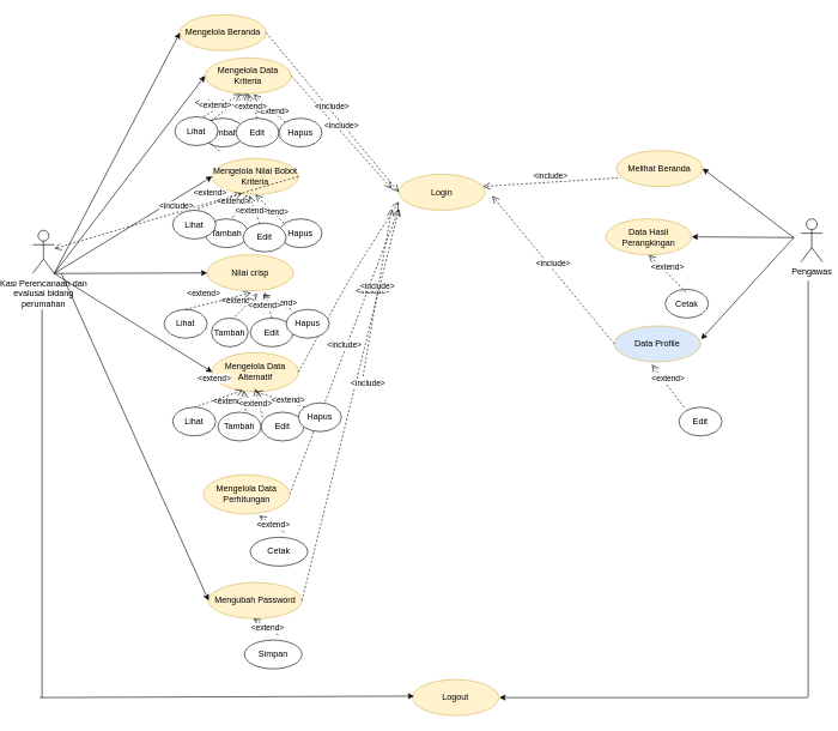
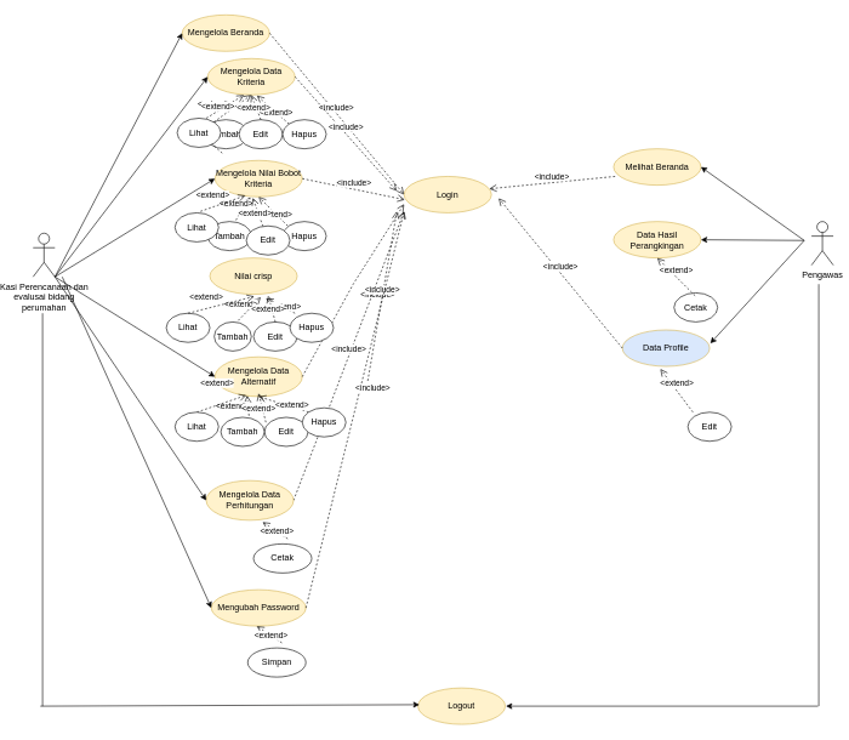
  <mxCell id="0" />
  <mxCell id="1" parent="0" />
  <mxCell id="2" value="Kasi Perencanaan dan&lt;br&gt;evalusai bidang &lt;br&gt;perumahan" style="shape=umlActor;verticalLabelPosition=bottom;verticalAlign=top;html=1;outlineConnect=0;" parent="1" vertex="1"><mxGeometry x="20" y="320" width="30" height="60" as="geometry" /></mxCell>
  <mxCell id="3" value="Mengelola Beranda" style="ellipse;whiteSpace=wrap;html=1;fillColor=#fff2cc;strokeColor=#d6b656;" parent="1" vertex="1"><mxGeometry x="225" y="20" width="120" height="50" as="geometry" /></mxCell>
  <mxCell id="4" value="Mengelola Data Kriteria" style="ellipse;whiteSpace=wrap;html=1;fillColor=#fff2cc;strokeColor=#d6b656;" parent="1" vertex="1"><mxGeometry x="260" y="80" width="120" height="50" as="geometry" /></mxCell>
  <mxCell id="5" value="Mengelola Data Alternatif" style="ellipse;whiteSpace=wrap;html=1;fillColor=#fff2cc;strokeColor=#d6b656;" parent="1" vertex="1"><mxGeometry x="270" y="490" width="120" height="54.5" as="geometry" /></mxCell>
  <mxCell id="6" value="Mengelola Nilai Bobot Kriteria" style="ellipse;whiteSpace=wrap;html=1;fillColor=#fff2cc;strokeColor=#d6b656;" parent="1" vertex="1"><mxGeometry x="270" y="220" width="120" height="50" as="geometry" /></mxCell>
  <mxCell id="7" value="Login" style="ellipse;whiteSpace=wrap;html=1;fillColor=#fff2cc;strokeColor=#d6b656;" parent="1" vertex="1"><mxGeometry x="530" y="242" width="120" height="50" as="geometry" /></mxCell>
- <mxCell id="8" value="Melihat Beranda" style="ellipse;whiteSpace=wrap;html=1;fillColor=#fff2cc;strokeColor=#d6b656;" parent="1" vertex="1"><mxGeometry x="833" y="209" width="120" height="50" as="geometry" /></mxCell>
+ <mxCell id="8" value="Melihat Beranda" style="ellipse;whiteSpace=wrap;html=1;fillColor=#fff2cc;strokeColor=#d6b656;" parent="1" vertex="1"><mxGeometry x="818" y="204" width="120" height="50" as="geometry" /></mxCell>
  <mxCell id="9" value="Data Hasil Perangkingan" style="ellipse;whiteSpace=wrap;html=1;fillColor=#fff2cc;strokeColor=#d6b656;" parent="1" vertex="1"><mxGeometry x="818" y="304" width="120" height="50" as="geometry" /></mxCell>
  <mxCell id="10" value="Pengawas" style="shape=umlActor;verticalLabelPosition=bottom;verticalAlign=top;html=1;outlineConnect=0;" parent="1" vertex="1"><mxGeometry x="1090" y="304" width="30" height="60" as="geometry" /></mxCell>
  <mxCell id="11" value="" style="endArrow=classic;html=1;rounded=0;entryX=0;entryY=0.5;entryDx=0;entryDy=0;exitX=1;exitY=1;exitDx=0;exitDy=0;exitPerimeter=0;" parent="1" source="2" target="3" edge="1"><mxGeometry width="50" height="50" relative="1" as="geometry"><mxPoint x="120" y="260" as="sourcePoint" /><mxPoint x="510" y="218" as="targetPoint" /></mxGeometry></mxCell>
  <mxCell id="12" value="" style="endArrow=classic;html=1;rounded=0;entryX=0;entryY=0.5;entryDx=0;entryDy=0;" parent="1" target="5" edge="1"><mxGeometry width="50" height="50" relative="1" as="geometry"><mxPoint x="50" y="380" as="sourcePoint" /><mxPoint x="250" y="410" as="targetPoint" /></mxGeometry></mxCell>
  <mxCell id="13" value="" style="endArrow=classic;html=1;rounded=0;entryX=0;entryY=0.5;entryDx=0;entryDy=0;" parent="1" target="4" edge="1"><mxGeometry width="50" height="50" relative="1" as="geometry"><mxPoint x="50" y="380" as="sourcePoint" /><mxPoint x="250" y="272" as="targetPoint" /></mxGeometry></mxCell>
  <mxCell id="14" value="" style="endArrow=classic;html=1;rounded=0;entryX=0;entryY=0.5;entryDx=0;entryDy=0;" parent="1" target="6" edge="1"><mxGeometry width="50" height="50" relative="1" as="geometry"><mxPoint x="50" y="380" as="sourcePoint" /><mxPoint x="510" y="272" as="targetPoint" /></mxGeometry></mxCell>
  <mxCell id="15" value="&amp;lt;include&amp;gt;" style="html=1;verticalAlign=bottom;endArrow=open;dashed=1;endSize=8;rounded=0;exitX=1;exitY=0.5;exitDx=0;exitDy=0;entryX=0;entryY=0.5;entryDx=0;entryDy=0;" parent="1" source="3" target="7" edge="1"><mxGeometry relative="1" as="geometry"><mxPoint x="371" y="81" as="sourcePoint" /><mxPoint x="528" y="212" as="targetPoint" /></mxGeometry></mxCell>
- <mxCell id="16" value="&amp;lt;include&amp;gt;" style="html=1;verticalAlign=bottom;endArrow=open;dashed=1;endSize=8;rounded=0;exitX=1;exitY=0.5;exitDx=0;exitDy=0;" parent="1" source="6" target="2" edge="1"><mxGeometry relative="1" as="geometry"><mxPoint x="391" y="155" as="sourcePoint" /><mxPoint x="550" y="287" as="targetPoint" /></mxGeometry></mxCell>
+ <mxCell id="16" value="&amp;lt;include&amp;gt;" style="html=1;verticalAlign=bottom;endArrow=open;dashed=1;endSize=8;rounded=0;exitX=1;exitY=0.5;exitDx=0;exitDy=0;entryX=0.008;entryY=0.64;entryDx=0;entryDy=0;entryPerimeter=0;" parent="1" source="6" target="7" edge="1"><mxGeometry relative="1" as="geometry"><mxPoint x="391" y="155" as="sourcePoint" /><mxPoint x="550" y="287" as="targetPoint" /></mxGeometry></mxCell>
  <mxCell id="17" value="&amp;lt;include&amp;gt;" style="html=1;verticalAlign=bottom;endArrow=open;dashed=1;endSize=8;rounded=0;exitX=1;exitY=0.5;exitDx=0;exitDy=0;" parent="1" source="4" edge="1"><mxGeometry relative="1" as="geometry"><mxPoint x="411" y="175" as="sourcePoint" /><mxPoint x="520" y="262" as="targetPoint" /></mxGeometry></mxCell>
  <mxCell id="18" value="&amp;lt;include&amp;gt;" style="html=1;verticalAlign=bottom;endArrow=open;dashed=1;endSize=8;rounded=0;exitX=1;exitY=0.5;exitDx=0;exitDy=0;" parent="1" edge="1" source="5"><mxGeometry x="0.03" y="-41" relative="1" as="geometry"><mxPoint x="390" y="480" as="sourcePoint" /><mxPoint x="530" y="280" as="targetPoint" /><Array as="points"><mxPoint x="460" y="390" /></Array><mxPoint as="offset" /></mxGeometry></mxCell>
  <mxCell id="19" value="&amp;lt;include&amp;gt;" style="html=1;verticalAlign=bottom;endArrow=open;dashed=1;endSize=8;rounded=0;exitX=0.017;exitY=0.76;exitDx=0;exitDy=0;exitPerimeter=0;entryX=0.975;entryY=0.34;entryDx=0;entryDy=0;entryPerimeter=0;" parent="1" source="8" target="7" edge="1"><mxGeometry relative="1" as="geometry"><mxPoint x="381" y="145" as="sourcePoint" /><mxPoint x="540" y="277" as="targetPoint" /></mxGeometry></mxCell>
  <mxCell id="20" value="" style="endArrow=classic;html=1;rounded=0;entryX=1;entryY=0.5;entryDx=0;entryDy=0;" parent="1" target="8" edge="1"><mxGeometry width="50" height="50" relative="1" as="geometry"><mxPoint x="1080" y="330" as="sourcePoint" /><mxPoint x="840" y="252" as="targetPoint" /></mxGeometry></mxCell>
  <mxCell id="21" value="" style="endArrow=classic;html=1;rounded=0;entryX=1;entryY=0.5;entryDx=0;entryDy=0;" parent="1" target="9" edge="1"><mxGeometry width="50" height="50" relative="1" as="geometry"><mxPoint x="1080" y="330" as="sourcePoint" /><mxPoint x="940" y="402" as="targetPoint" /></mxGeometry></mxCell>
  <mxCell id="22" value="Mengubah Password" style="ellipse;whiteSpace=wrap;html=1;fillColor=#fff2cc;strokeColor=#d6b656;" parent="1" vertex="1"><mxGeometry x="265" y="810" width="130" height="50" as="geometry" /></mxCell>
  <mxCell id="23" value="Logout" style="ellipse;whiteSpace=wrap;html=1;fillColor=#fff2cc;strokeColor=#d6b656;" parent="1" vertex="1"><mxGeometry x="549" y="945" width="120" height="50" as="geometry" /></mxCell>
  <mxCell id="24" value="" style="endArrow=none;html=1;rounded=0;strokeColor=#050000;" parent="1" edge="1"><mxGeometry width="50" height="50" relative="1" as="geometry"><mxPoint x="33" y="970" as="sourcePoint" /><mxPoint x="33" y="430" as="targetPoint" /></mxGeometry></mxCell>
  <mxCell id="25" value="" style="endArrow=classic;html=1;rounded=0;strokeColor=#050000;" parent="1" edge="1"><mxGeometry width="50" height="50" relative="1" as="geometry"><mxPoint x="30" y="970" as="sourcePoint" /><mxPoint x="551" y="968" as="targetPoint" /></mxGeometry></mxCell>
  <mxCell id="26" value="" style="endArrow=none;html=1;rounded=0;strokeColor=#050000;" parent="1" edge="1"><mxGeometry width="50" height="50" relative="1" as="geometry"><mxPoint x="1100" y="970" as="sourcePoint" /><mxPoint x="1100" y="390" as="targetPoint" /></mxGeometry></mxCell>
  <mxCell id="27" value="" style="endArrow=classic;html=1;rounded=0;strokeColor=#050000;" parent="1" edge="1"><mxGeometry width="50" height="50" relative="1" as="geometry"><mxPoint x="1099" y="970" as="sourcePoint" /><mxPoint x="670" y="970" as="targetPoint" /></mxGeometry></mxCell>
  <mxCell id="28" value="Data Profile" style="ellipse;whiteSpace=wrap;html=1;fillColor=#dae8fc;strokeColor=#d6b656;" parent="1" vertex="1"><mxGeometry x="830" y="453" width="120" height="50" as="geometry" /></mxCell>
  <mxCell id="29" value="&amp;lt;include&amp;gt;" style="html=1;verticalAlign=bottom;endArrow=open;dashed=1;endSize=8;rounded=0;entryX=1;entryY=0.4;entryDx=0;entryDy=0;entryPerimeter=0;exitX=0;exitY=0.5;exitDx=0;exitDy=0;" parent="1" source="28" edge="1"><mxGeometry relative="1" as="geometry"><mxPoint x="810" y="464" as="sourcePoint" /><mxPoint x="660" y="272" as="targetPoint" /></mxGeometry></mxCell>
  <mxCell id="30" value="" style="endArrow=classic;html=1;rounded=0;entryX=1.008;entryY=0.369;entryDx=0;entryDy=0;entryPerimeter=0;" parent="1" target="28" edge="1"><mxGeometry width="50" height="50" relative="1" as="geometry"><mxPoint x="1080" y="330" as="sourcePoint" /><mxPoint x="940" y="404" as="targetPoint" /></mxGeometry></mxCell>
  <mxCell id="31" value="Tambah" style="ellipse;whiteSpace=wrap;html=1;" parent="1" vertex="1"><mxGeometry x="255" y="164" width="60" height="40" as="geometry" /></mxCell>
  <mxCell id="32" value="Edit" style="ellipse;whiteSpace=wrap;html=1;" parent="1" vertex="1"><mxGeometry x="303" y="164" width="60" height="40" as="geometry" /></mxCell>
  <mxCell id="33" value="Hapus" style="ellipse;whiteSpace=wrap;html=1;" parent="1" vertex="1"><mxGeometry x="363" y="164" width="60" height="40" as="geometry" /></mxCell>
  <mxCell id="34" value="Hapus" style="ellipse;whiteSpace=wrap;html=1;" parent="1" vertex="1"><mxGeometry x="363" y="304" width="60" height="40" as="geometry" /></mxCell>
  <mxCell id="35" value="Tambah" style="ellipse;whiteSpace=wrap;html=1;" parent="1" vertex="1"><mxGeometry x="260" y="304" width="60" height="40" as="geometry" /></mxCell>
  <mxCell id="36" value="Lihat" style="ellipse;whiteSpace=wrap;html=1;" parent="1" vertex="1"><mxGeometry x="215" y="292" width="60" height="40" as="geometry" /></mxCell>
  <mxCell id="37" value="Cetak" style="ellipse;whiteSpace=wrap;html=1;" parent="1" vertex="1"><mxGeometry x="323" y="747" width="80" height="40" as="geometry" /></mxCell>
  <mxCell id="38" value="Cetak" style="ellipse;whiteSpace=wrap;html=1;" parent="1" vertex="1"><mxGeometry x="901" y="402" width="60" height="40" as="geometry" /></mxCell>
  <mxCell id="39" value="Edit" style="ellipse;whiteSpace=wrap;html=1;" parent="1" vertex="1"><mxGeometry x="920" y="566" width="60" height="40" as="geometry" /></mxCell>
  <mxCell id="40" value="&amp;lt;extend&amp;gt;" style="html=1;verticalAlign=bottom;endArrow=open;dashed=1;endSize=8;rounded=0;entryX=0.377;entryY=1.071;entryDx=0;entryDy=0;entryPerimeter=0;" parent="1" edge="1"><mxGeometry relative="1" as="geometry"><mxPoint x="927" y="566" as="sourcePoint" /><mxPoint x="882.24" y="506.55" as="targetPoint" /><Array as="points" /></mxGeometry></mxCell>
  <mxCell id="41" value="&amp;lt;extend&amp;gt;" style="html=1;verticalAlign=bottom;endArrow=open;dashed=1;endSize=8;rounded=0;entryX=0.5;entryY=1;entryDx=0;entryDy=0;" parent="1" target="9" edge="1"><mxGeometry relative="1" as="geometry"><mxPoint x="930" y="406" as="sourcePoint" /><mxPoint x="873.24" y="339.55" as="targetPoint" /><Array as="points" /></mxGeometry></mxCell>
  <mxCell id="42" value="&amp;lt;extend&amp;gt;" style="html=1;verticalAlign=bottom;endArrow=open;dashed=1;endSize=8;rounded=0;exitX=0;exitY=0;exitDx=0;exitDy=0;entryX=0.564;entryY=1.018;entryDx=0;entryDy=0;entryPerimeter=0;" parent="1" source="33" target="4" edge="1"><mxGeometry x="-0.398" y="7" relative="1" as="geometry"><mxPoint x="752" y="478" as="sourcePoint" /><mxPoint x="330" y="140" as="targetPoint" /><Array as="points" /><mxPoint as="offset" /></mxGeometry></mxCell>
  <mxCell id="43" value="&amp;lt;extend&amp;gt;" style="html=1;verticalAlign=bottom;endArrow=open;dashed=1;endSize=8;rounded=0;exitX=0.667;exitY=0;exitDx=0;exitDy=0;exitPerimeter=0;entryX=0.417;entryY=1;entryDx=0;entryDy=0;entryPerimeter=0;" parent="1" source="69" target="4" edge="1"><mxGeometry x="-0.501" y="3" relative="1" as="geometry"><mxPoint x="398.787" y="239.858" as="sourcePoint" /><mxPoint x="352.13" y="201.298" as="targetPoint" /><Array as="points" /><mxPoint as="offset" /></mxGeometry></mxCell>
  <mxCell id="44" value="&amp;lt;extend&amp;gt;" style="html=1;verticalAlign=bottom;endArrow=open;dashed=1;endSize=8;rounded=0;startArrow=none;" parent="1" edge="1" source="69"><mxGeometry x="-0.608" y="7" relative="1" as="geometry"><mxPoint x="280" y="210" as="sourcePoint" /><mxPoint x="320" y="130" as="targetPoint" /><Array as="points" /><mxPoint as="offset" /></mxGeometry></mxCell>
  <mxCell id="45" value="&amp;lt;extend&amp;gt;" style="html=1;verticalAlign=bottom;endArrow=open;dashed=1;endSize=8;rounded=0;exitX=0.5;exitY=0;exitDx=0;exitDy=0;entryX=0.5;entryY=1;entryDx=0;entryDy=0;" parent="1" source="32" target="4" edge="1"><mxGeometry x="-0.398" y="7" relative="1" as="geometry"><mxPoint x="398.787" y="239.858" as="sourcePoint" /><mxPoint x="320" y="201" as="targetPoint" /><Array as="points" /><mxPoint as="offset" /></mxGeometry></mxCell>
  <mxCell id="46" value="&amp;lt;extend&amp;gt;" style="html=1;verticalAlign=bottom;endArrow=open;dashed=1;endSize=8;rounded=0;entryX=0.5;entryY=1;entryDx=0;entryDy=0;" parent="1" edge="1" target="6"><mxGeometry x="-0.398" y="7" relative="1" as="geometry"><mxPoint x="370" y="310" as="sourcePoint" /><mxPoint x="344.04" y="314.25" as="targetPoint" /><Array as="points" /><mxPoint as="offset" /></mxGeometry></mxCell>
  <mxCell id="47" value="&amp;lt;extend&amp;gt;" style="html=1;verticalAlign=bottom;endArrow=open;dashed=1;endSize=8;rounded=0;exitX=0.646;exitY=-0.05;exitDx=0;exitDy=0;exitPerimeter=0;entryX=0.406;entryY=1.009;entryDx=0;entryDy=0;entryPerimeter=0;" parent="1" source="35" edge="1" target="6"><mxGeometry x="-0.398" y="7" relative="1" as="geometry"><mxPoint x="441.787" y="229.858" as="sourcePoint" /><mxPoint x="322.92" y="312" as="targetPoint" /><Array as="points" /><mxPoint as="offset" /></mxGeometry></mxCell>
  <mxCell id="48" value="&amp;lt;extend&amp;gt;" style="html=1;verticalAlign=bottom;endArrow=open;dashed=1;endSize=8;rounded=0;entryX=0.35;entryY=0.965;entryDx=0;entryDy=0;entryPerimeter=0;" parent="1" edge="1" target="6"><mxGeometry x="-0.398" y="7" relative="1" as="geometry"><mxPoint x="250" y="290" as="sourcePoint" /><mxPoint x="310" y="280" as="targetPoint" /><Array as="points" /><mxPoint as="offset" /></mxGeometry></mxCell>
  <mxCell id="49" value="&amp;lt;extend&amp;gt;" style="html=1;verticalAlign=bottom;endArrow=open;dashed=1;endSize=8;rounded=0;entryX=0.433;entryY=1.031;entryDx=0;entryDy=0;entryPerimeter=0;startArrow=none;" parent="1" source="71" edge="1" target="6"><mxGeometry x="-0.398" y="7" relative="1" as="geometry"><mxPoint x="350" y="330" as="sourcePoint" /><mxPoint x="333" y="310" as="targetPoint" /><Array as="points" /><mxPoint as="offset" /></mxGeometry></mxCell>
  <mxCell id="50" value="Edit" style="ellipse;whiteSpace=wrap;html=1;" parent="1" vertex="1"><mxGeometry x="338" y="573" width="60" height="40" as="geometry" /></mxCell>
  <mxCell id="51" value="Tambah" style="ellipse;whiteSpace=wrap;html=1;" parent="1" vertex="1"><mxGeometry x="278" y="573" width="60" height="40" as="geometry" /></mxCell>
  <mxCell id="52" value="&amp;lt;extend&amp;gt;" style="html=1;verticalAlign=bottom;endArrow=open;dashed=1;endSize=8;rounded=0;exitX=0.646;exitY=-0.05;exitDx=0;exitDy=0;exitPerimeter=0;entryX=0.368;entryY=0.973;entryDx=0;entryDy=0;entryPerimeter=0;" parent="1" source="51" edge="1" target="5"><mxGeometry x="-0.593" y="22" relative="1" as="geometry"><mxPoint x="451.787" y="504.858" as="sourcePoint" /><mxPoint x="332.92" y="587" as="targetPoint" /><Array as="points" /><mxPoint as="offset" /></mxGeometry></mxCell>
  <mxCell id="53" value="&amp;lt;extend&amp;gt;" style="html=1;verticalAlign=bottom;endArrow=open;dashed=1;endSize=8;rounded=0;entryX=0.36;entryY=0.965;entryDx=0;entryDy=0;entryPerimeter=0;exitX=0.5;exitY=0;exitDx=0;exitDy=0;" parent="1" edge="1" target="5" source="55"><mxGeometry x="0.037" y="21" relative="1" as="geometry"><mxPoint x="250" y="560" as="sourcePoint" /><mxPoint x="320" y="550" as="targetPoint" /><Array as="points" /><mxPoint y="1" as="offset" /></mxGeometry></mxCell>
  <mxCell id="54" value="&amp;lt;extend&amp;gt;" style="html=1;verticalAlign=bottom;endArrow=open;dashed=1;endSize=8;rounded=0;" parent="1" edge="1"><mxGeometry x="-0.398" y="7" relative="1" as="geometry"><mxPoint x="340" y="580" as="sourcePoint" /><mxPoint x="330" y="540" as="targetPoint" /><Array as="points" /><mxPoint as="offset" /></mxGeometry></mxCell>
  <mxCell id="55" value="Lihat" style="ellipse;whiteSpace=wrap;html=1;" parent="1" vertex="1"><mxGeometry x="215" y="566" width="60" height="40" as="geometry" /></mxCell>
  <mxCell id="56" value="&amp;lt;include&amp;gt;" style="html=1;verticalAlign=bottom;endArrow=open;dashed=1;endSize=8;rounded=0;exitX=1;exitY=0.5;exitDx=0;exitDy=0;startArrow=none;" parent="1" edge="1"><mxGeometry relative="1" as="geometry"><mxPoint x="480" y="523" as="sourcePoint" /><mxPoint x="520" y="290" as="targetPoint" /></mxGeometry></mxCell>
  <mxCell id="57" value="&amp;lt;include&amp;gt;" style="html=1;verticalAlign=bottom;endArrow=open;dashed=1;endSize=8;rounded=0;exitX=1;exitY=0.5;exitDx=0;exitDy=0;" parent="1" source="74" edge="1"><mxGeometry relative="1" as="geometry"><mxPoint x="403" y="795" as="sourcePoint" /><mxPoint x="530" y="290" as="targetPoint" /></mxGeometry></mxCell>
  <mxCell id="58" value="&amp;lt;include&amp;gt;" style="html=1;verticalAlign=bottom;endArrow=open;dashed=1;endSize=8;rounded=0;exitX=1;exitY=0.5;exitDx=0;exitDy=0;" parent="1" source="22" edge="1"><mxGeometry x="0.095" y="-19" relative="1" as="geometry"><mxPoint x="418" y="795" as="sourcePoint" /><mxPoint x="530" y="290" as="targetPoint" /><mxPoint as="offset" /></mxGeometry></mxCell>
  <mxCell id="59" value="&amp;lt;extend&amp;gt;" style="html=1;verticalAlign=bottom;endArrow=open;dashed=1;endSize=8;rounded=0;entryX=0.5;entryY=1;entryDx=0;entryDy=0;exitX=0;exitY=0;exitDx=0;exitDy=0;" edge="1" parent="1" source="73" target="5"><mxGeometry x="-0.398" y="7" relative="1" as="geometry"><mxPoint x="370" y="560" as="sourcePoint" /><mxPoint x="340" y="573" as="targetPoint" /><Array as="points" /><mxPoint as="offset" /></mxGeometry></mxCell>
  <mxCell id="60" value="Nilai crisp" style="ellipse;whiteSpace=wrap;html=1;fillColor=#fff2cc;strokeColor=#d6b656;" vertex="1" parent="1"><mxGeometry x="263" y="354" width="120" height="50" as="geometry" /></mxCell>
  <mxCell id="61" value="Edit" style="ellipse;whiteSpace=wrap;html=1;" vertex="1" parent="1"><mxGeometry x="323" y="442" width="60" height="40" as="geometry" /></mxCell>
  <mxCell id="62" value="Tambah" style="ellipse;whiteSpace=wrap;html=1;" vertex="1" parent="1"><mxGeometry x="269" y="442" width="51" height="40" as="geometry" /></mxCell>
  <mxCell id="63" value="Lihat" style="ellipse;whiteSpace=wrap;html=1;" vertex="1" parent="1"><mxGeometry x="203" y="430" width="60" height="40" as="geometry" /></mxCell>
  <mxCell id="64" value="&amp;lt;extend&amp;gt;" style="html=1;verticalAlign=bottom;endArrow=open;dashed=1;endSize=8;rounded=0;" edge="1" parent="1"><mxGeometry x="-0.398" y="7" relative="1" as="geometry"><mxPoint x="380" y="430" as="sourcePoint" /><mxPoint x="340" y="410" as="targetPoint" /><Array as="points" /><mxPoint as="offset" /></mxGeometry></mxCell>
  <mxCell id="65" value="&amp;lt;extend&amp;gt;" style="html=1;verticalAlign=bottom;endArrow=open;dashed=1;endSize=8;rounded=0;exitX=0.646;exitY=-0.05;exitDx=0;exitDy=0;exitPerimeter=0;entryX=0.416;entryY=1.04;entryDx=0;entryDy=0;entryPerimeter=0;" edge="1" parent="1" source="62"><mxGeometry x="-0.398" y="7" relative="1" as="geometry"><mxPoint x="451.787" y="325.858" as="sourcePoint" /><mxPoint x="332.92" y="408" as="targetPoint" /><Array as="points" /><mxPoint as="offset" /></mxGeometry></mxCell>
  <mxCell id="66" value="&amp;lt;extend&amp;gt;" style="html=1;verticalAlign=bottom;endArrow=open;dashed=1;endSize=8;rounded=0;exitX=0.5;exitY=0;exitDx=0;exitDy=0;entryX=0.342;entryY=1.018;entryDx=0;entryDy=0;entryPerimeter=0;" edge="1" parent="1" source="63"><mxGeometry x="-0.398" y="7" relative="1" as="geometry"><mxPoint x="271.8" y="452.44" as="sourcePoint" /><mxPoint x="324.04" y="406.9" as="targetPoint" /><Array as="points" /><mxPoint as="offset" /></mxGeometry></mxCell>
  <mxCell id="67" value="&amp;lt;extend&amp;gt;" style="html=1;verticalAlign=bottom;endArrow=open;dashed=1;endSize=8;rounded=0;exitX=0.5;exitY=0;exitDx=0;exitDy=0;entryX=0.5;entryY=1;entryDx=0;entryDy=0;" edge="1" parent="1" source="61"><mxGeometry x="-0.398" y="7" relative="1" as="geometry"><mxPoint x="378" y="458" as="sourcePoint" /><mxPoint x="343" y="406" as="targetPoint" /><Array as="points" /><mxPoint as="offset" /></mxGeometry></mxCell>
  <mxCell id="68" value="" style="html=1;verticalAlign=bottom;endArrow=none;dashed=1;endSize=8;rounded=0;" edge="1" parent="1" target="69"><mxGeometry x="-0.608" y="7" relative="1" as="geometry"><mxPoint x="280" y="210" as="sourcePoint" /><mxPoint x="320" y="130" as="targetPoint" /><Array as="points" /><mxPoint as="offset" /></mxGeometry></mxCell>
  <mxCell id="69" value="Lihat" style="ellipse;whiteSpace=wrap;html=1;" parent="1" vertex="1"><mxGeometry x="218" y="162" width="60" height="40" as="geometry" /></mxCell>
  <mxCell id="70" value="" style="html=1;verticalAlign=bottom;endArrow=none;dashed=1;endSize=8;rounded=0;entryX=0.433;entryY=1.031;entryDx=0;entryDy=0;entryPerimeter=0;" edge="1" parent="1" target="71"><mxGeometry x="-0.398" y="7" relative="1" as="geometry"><mxPoint x="350" y="330" as="sourcePoint" /><mxPoint x="321.96" y="271.55" as="targetPoint" /><Array as="points" /><mxPoint as="offset" /></mxGeometry></mxCell>
  <mxCell id="71" value="Edit" style="ellipse;whiteSpace=wrap;html=1;" parent="1" vertex="1"><mxGeometry x="313" y="310" width="60" height="40" as="geometry" /></mxCell>
  <mxCell id="72" value="Hapus" style="ellipse;whiteSpace=wrap;html=1;" vertex="1" parent="1"><mxGeometry x="373" y="430" width="60" height="40" as="geometry" /></mxCell>
  <mxCell id="73" value="Hapus" style="ellipse;whiteSpace=wrap;html=1;" vertex="1" parent="1"><mxGeometry x="390" y="560" width="60" height="40" as="geometry" /></mxCell>
  <mxCell id="74" value="Mengelola Data Perhitungan" style="ellipse;whiteSpace=wrap;html=1;fillColor=#fff2cc;strokeColor=#d6b656;" vertex="1" parent="1"><mxGeometry x="258" y="660" width="120" height="54.5" as="geometry" /></mxCell>
- <mxCell id="75" value="" style="endArrow=classic;html=1;rounded=0;exitX=1;exitY=1;exitDx=0;exitDy=0;exitPerimeter=0;" edge="1" parent="1" source="2" target="60"><mxGeometry width="50" height="50" relative="1" as="geometry"><mxPoint x="110" y="380" as="sourcePoint" /><mxPoint x="250" y="630" as="targetPoint" /></mxGeometry></mxCell>
+ <mxCell id="75" value="" style="endArrow=classic;html=1;rounded=0;exitX=1;exitY=1;exitDx=0;exitDy=0;exitPerimeter=0;entryX=0;entryY=0.5;entryDx=0;entryDy=0;" edge="1" parent="1" source="2" target="74"><mxGeometry width="50" height="50" relative="1" as="geometry"><mxPoint x="110" y="380" as="sourcePoint" /><mxPoint x="250" y="630" as="targetPoint" /></mxGeometry></mxCell>
  <mxCell id="76" value="" style="endArrow=classic;html=1;rounded=0;entryX=0;entryY=0.5;entryDx=0;entryDy=0;" edge="1" parent="1" target="22"><mxGeometry width="50" height="50" relative="1" as="geometry"><mxPoint x="60" y="380" as="sourcePoint" /><mxPoint x="268" y="697.25" as="targetPoint" /></mxGeometry></mxCell>
  <mxCell id="77" value="&amp;lt;extend&amp;gt;" style="html=1;verticalAlign=bottom;endArrow=open;dashed=1;endSize=8;rounded=0;entryX=0.645;entryY=1.046;entryDx=0;entryDy=0;entryPerimeter=0;" edge="1" parent="1" target="74"><mxGeometry x="-0.398" y="7" relative="1" as="geometry"><mxPoint x="370" y="740" as="sourcePoint" /><mxPoint x="334.04" y="416.9" as="targetPoint" /><Array as="points" /><mxPoint as="offset" /></mxGeometry></mxCell>
  <mxCell id="78" value="Simpan" style="ellipse;whiteSpace=wrap;html=1;" vertex="1" parent="1"><mxGeometry x="315" y="889.99" width="80" height="40" as="geometry" /></mxCell>
  <mxCell id="79" value="&amp;lt;extend&amp;gt;" style="html=1;verticalAlign=bottom;endArrow=open;dashed=1;endSize=8;rounded=0;entryX=0.645;entryY=1.046;entryDx=0;entryDy=0;entryPerimeter=0;" edge="1" parent="1"><mxGeometry x="-0.398" y="7" relative="1" as="geometry"><mxPoint x="362" y="882.99" as="sourcePoint" /><mxPoint x="327.4" y="859.997" as="targetPoint" /><Array as="points" /><mxPoint as="offset" /></mxGeometry></mxCell>
